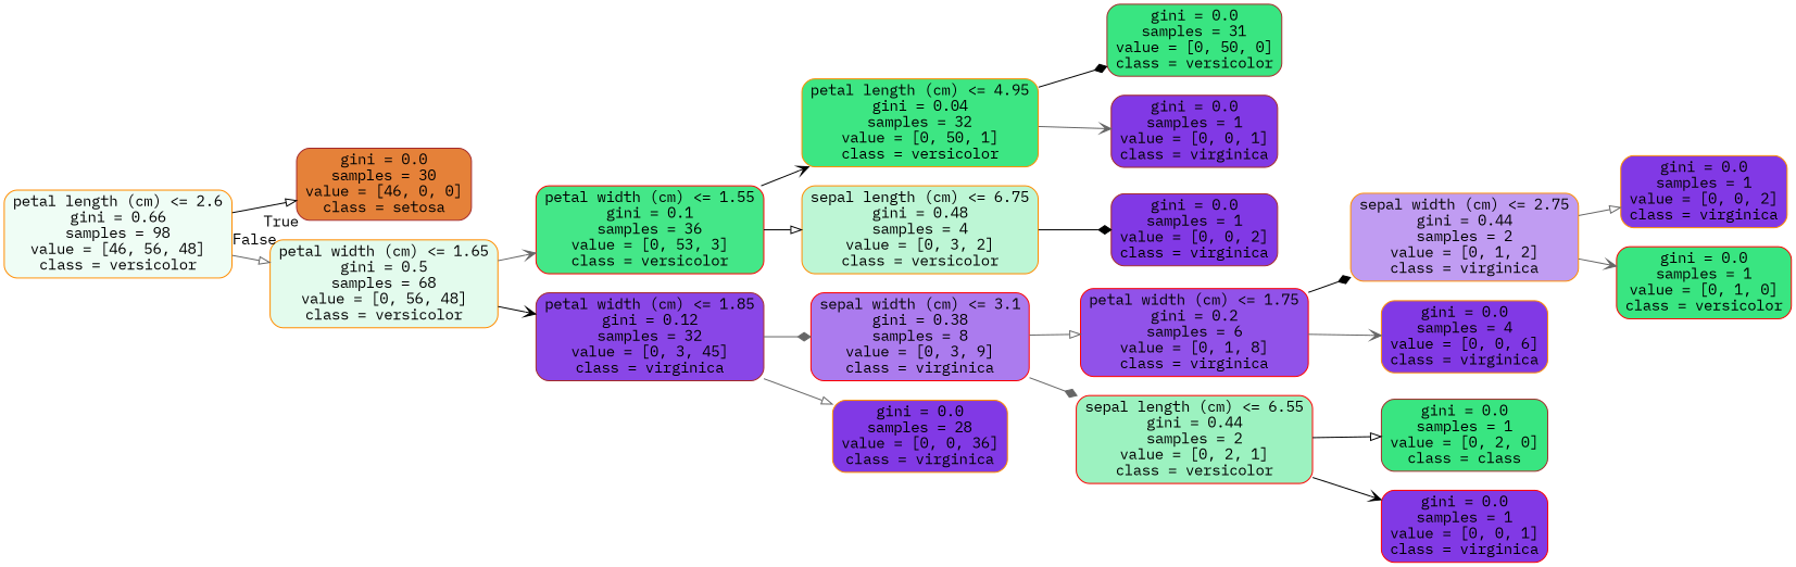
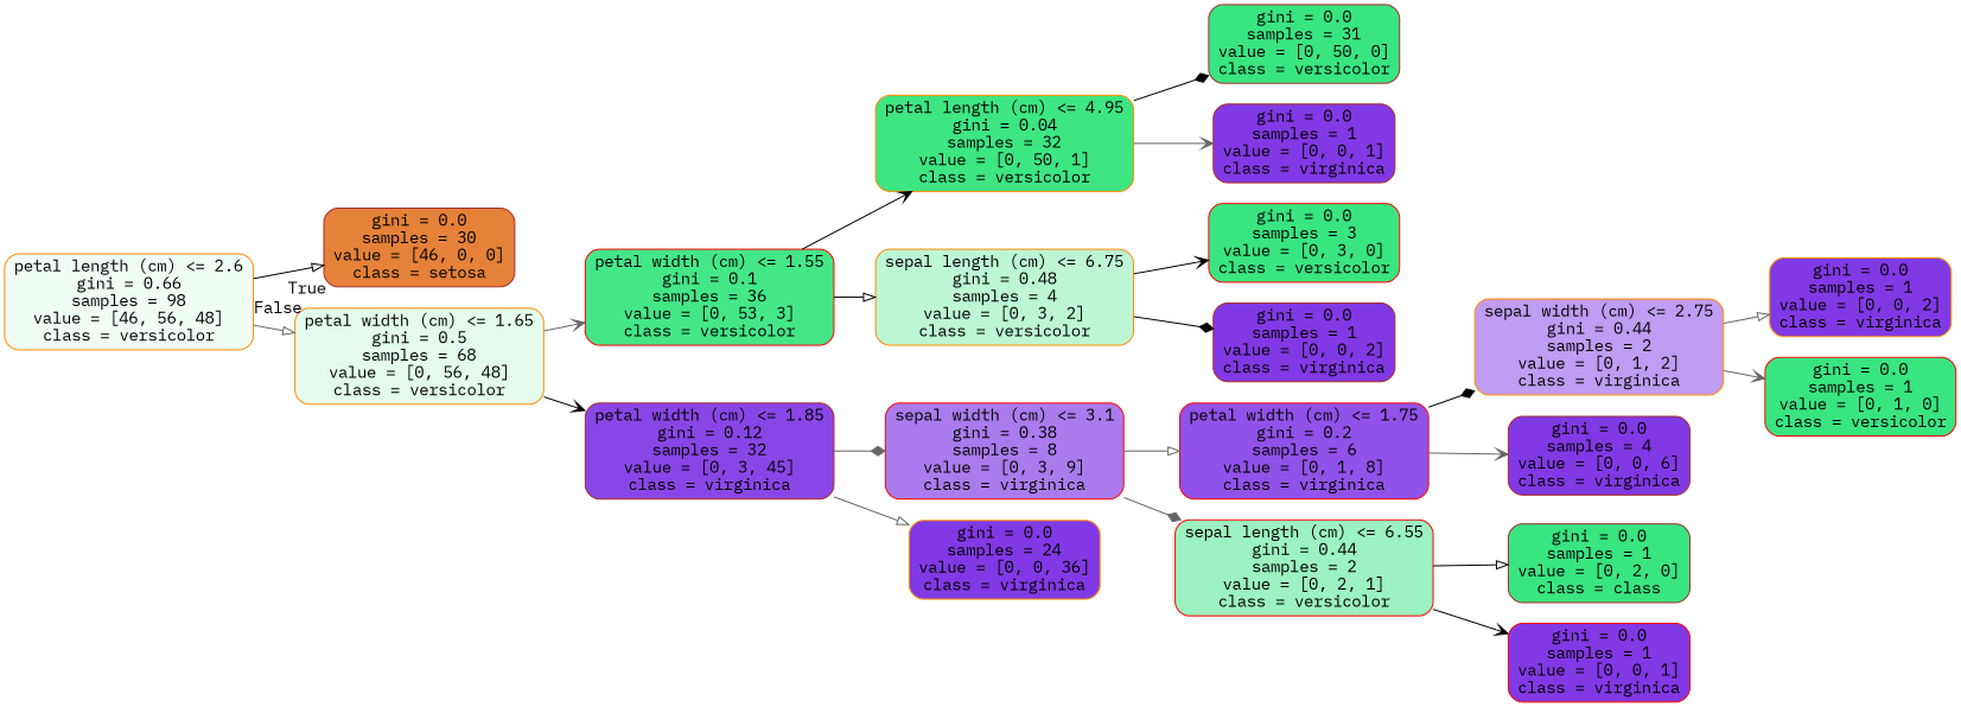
  digraph {
    fontname="IBM Plex Mono"
    rankdir=LR
    node [color=darkorange fillcolor="#8139e5ff" fontname="IBM Plex Mono" shape=box style="filled, rounded"]
    edge [arrowhead=vee color=black fontname="IBM Plex Mono"]
    n1 [fillcolor="#39e58114" label="petal length (cm) <= 2.6\ngini = 0.66\nsamples = 98\nvalue = [46, 56, 48]\nclass = versicolor"]
    n2 [color=brown fillcolor="#e58139ff" label="gini = 0.0\nsamples = 30\nvalue = [46, 0, 0]\nclass = setosa"]
    n3 [fillcolor="#39e58124" label="petal width (cm) <= 1.65\ngini = 0.5\nsamples = 68\nvalue = [0, 56, 48]\nclass = versicolor"]
    n4 [color=red fillcolor="#39e581f1" label="petal width (cm) <= 1.55\ngini = 0.1\nsamples = 36\nvalue = [0, 53, 3]\nclass = versicolor"]
    n5 [color=brown fillcolor="#8139e5ee" label="petal width (cm) <= 1.85\ngini = 0.12\nsamples = 32\nvalue = [0, 3, 45]\nclass = virginica"]
    n6 [fillcolor="#39e581fa" label="petal length (cm) <= 4.95\ngini = 0.04\nsamples = 32\nvalue = [0, 50, 1]\nclass = versicolor"]
    n7 [fillcolor="#39e58155" label="sepal length (cm) <= 6.75\ngini = 0.48\nsamples = 4\nvalue = [0, 3, 2]\nclass = versicolor"]
    n8 [color=red fillcolor="#8139e5aa" label="sepal width (cm) <= 3.1\ngini = 0.38\nsamples = 8\nvalue = [0, 3, 9]\nclass = virginica"]
-   n9 [label="gini = 0.0\nsamples = 28\nvalue = [0, 0, 36]\nclass = virginica"]
+   n9 [label="gini = 0.0\nsamples = 24\nvalue = [0, 0, 36]\nclass = virginica"]
    n10 [color=brown fillcolor="#39e581ff" label="gini = 0.0\nsamples = 31\nvalue = [0, 50, 0]\nclass = versicolor"]
    n11 [color=brown label="gini = 0.0\nsamples = 1\nvalue = [0, 0, 1]\nclass = virginica"]
+   n12 [color=red fillcolor="#39e581ff" label="gini = 0.0\nsamples = 3\nvalue = [0, 3, 0]\nclass = versicolor"]
    n13 [color=brown label="gini = 0.0\nsamples = 1\nvalue = [0, 0, 2]\nclass = virginica"]
    n14 [color=red fillcolor="#8139e5df" label="petal width (cm) <= 1.75\ngini = 0.2\nsamples = 6\nvalue = [0, 1, 8]\nclass = virginica"]
    n15 [color=red fillcolor="#39e5817f" label="sepal length (cm) <= 6.55\ngini = 0.44\nsamples = 2\nvalue = [0, 2, 1]\nclass = versicolor"]
    n16 [fillcolor="#8139e57f" label="sepal width (cm) <= 2.75\ngini = 0.44\nsamples = 2\nvalue = [0, 1, 2]\nclass = virginica"]
-   n17 [label="gini = 0.0\nsamples = 4\nvalue = [0, 0, 6]\nclass = virginica"]
+   n17 [color=brown label="gini = 0.0\nsamples = 4\nvalue = [0, 0, 6]\nclass = virginica"]
    n18 [color=brown fillcolor="#39e581ff" label="gini = 0.0\nsamples = 1\nvalue = [0, 2, 0]\nclass = class"]
    n19 [color=red label="gini = 0.0\nsamples = 1\nvalue = [0, 0, 1]\nclass = virginica"]
    n20 [label="gini = 0.0\nsamples = 1\nvalue = [0, 0, 2]\nclass = virginica"]
    n21 [color=red fillcolor="#39e581ff" label="gini = 0.0\nsamples = 1\nvalue = [0, 1, 0]\nclass = versicolor"]
    n1 -> n2 [arrowhead=onormal headlabel=True labelangle=45 labeldistance=2.5]
    n1 -> n3 [arrowhead=onormal color=gray40 headlabel=False labelangle=-45 labeldistance=2.5]
    n3 -> n4 [color=gray40]
    n3 -> n5
    n4 -> n6
    n4 -> n7 [arrowhead=onormal]
    n5 -> n8 [arrowhead=diamond color=gray40]
    n5 -> n9 [arrowhead=onormal color=gray40]
    n6 -> n10 [arrowhead=diamond]
    n6 -> n11 [color=gray40]
+   n7 -> n12
    n7 -> n13 [arrowhead=diamond]
    n8 -> n14 [arrowhead=onormal color=gray40]
    n8 -> n15 [arrowhead=diamond color=gray40]
    n14 -> n16 [arrowhead=diamond]
    n14 -> n17 [color=gray40]
    n15 -> n18 [arrowhead=onormal]
    n15 -> n19
    n16 -> n20 [arrowhead=onormal color=gray40]
    n16 -> n21 [color=gray40]
  }
